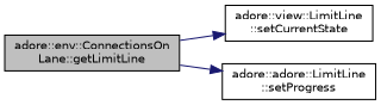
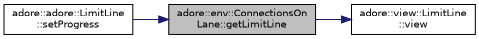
  digraph {
    rankdir=LR
    node [color=black fillcolor=white fontname=Helvetica fontsize=10 shape=record style=filled]
    edge [color=midnightblue fontname=Helvetica fontsize=10 labelfontname=Helvetica labelfontsize=10 style=solid]
    n1 [fillcolor=grey75 fontcolor=black height=0.2 label="adore::env::ConnectionsOn\lLane::getLimitLine" width=0.4]
-   n2 [height=0.2 label="adore::view::LimitLine\l::setCurrentState" width=0.4]
+   n2 [height=0.2 label="adore::view::LimitLine\l::view" width=0.4]
    n3 [height=0.2 label="adore::adore::LimitLine\l::setProgress" width=0.4]
    n1 -> n2
-   n1 -> n3
+   n3 -> n1
  }
